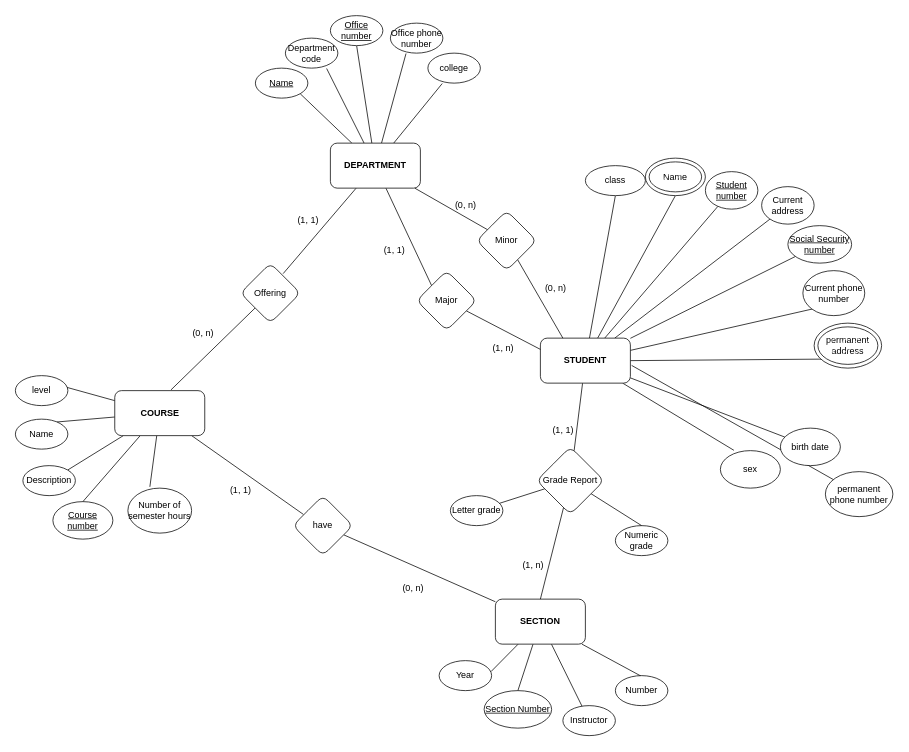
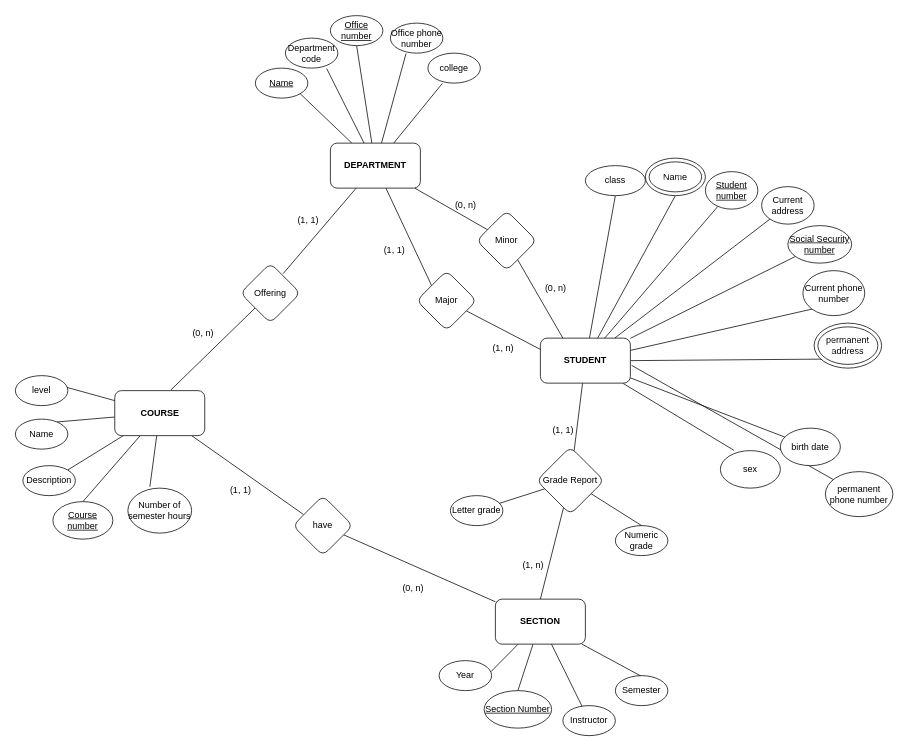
  <mxCell id="0" />
  <mxCell id="1" parent="0" />
  <mxCell id="2" style="edgeStyle=none;shape=connector;rounded=0;orthogonalLoop=1;jettySize=auto;html=1;entryX=0.274;entryY=1.012;entryDx=0;entryDy=0;entryPerimeter=0;labelBackgroundColor=default;strokeColor=default;fontFamily=Helvetica;fontSize=12;fontColor=default;endArrow=none;endFill=0;" edge="1" parent="1" source="10" target="35"><mxGeometry relative="1" as="geometry" /></mxCell>
  <mxCell id="3" style="edgeStyle=none;shape=connector;rounded=0;orthogonalLoop=1;jettySize=auto;html=1;labelBackgroundColor=default;strokeColor=default;fontFamily=Helvetica;fontSize=12;fontColor=default;endArrow=none;endFill=0;entryX=0.298;entryY=1.013;entryDx=0;entryDy=0;entryPerimeter=0;" edge="1" parent="1" source="10" target="36"><mxGeometry relative="1" as="geometry"><mxPoint x="540" y="60" as="targetPoint" /></mxGeometry></mxCell>
  <mxCell id="4" style="edgeStyle=none;shape=connector;rounded=0;orthogonalLoop=1;jettySize=auto;html=1;entryX=0.5;entryY=1;entryDx=0;entryDy=0;labelBackgroundColor=default;strokeColor=default;fontFamily=Helvetica;fontSize=12;fontColor=default;endArrow=none;endFill=0;" edge="1" parent="1" source="10" target="37"><mxGeometry relative="1" as="geometry" /></mxCell>
  <mxCell id="5" style="edgeStyle=none;shape=connector;rounded=0;orthogonalLoop=1;jettySize=auto;html=1;entryX=0.786;entryY=1.012;entryDx=0;entryDy=0;entryPerimeter=0;labelBackgroundColor=default;strokeColor=default;fontFamily=Helvetica;fontSize=12;fontColor=default;endArrow=none;endFill=0;" edge="1" parent="1" source="10" target="48"><mxGeometry relative="1" as="geometry" /></mxCell>
  <mxCell id="6" style="edgeStyle=none;shape=connector;rounded=0;orthogonalLoop=1;jettySize=auto;html=1;entryX=1;entryY=1;entryDx=0;entryDy=0;labelBackgroundColor=default;strokeColor=default;fontFamily=Helvetica;fontSize=12;fontColor=default;endArrow=none;endFill=0;" edge="1" parent="1" source="10" target="47"><mxGeometry relative="1" as="geometry" /></mxCell>
  <mxCell id="7" style="edgeStyle=none;shape=connector;rounded=0;orthogonalLoop=1;jettySize=auto;html=1;entryX=0;entryY=0;entryDx=0;entryDy=0;labelBackgroundColor=default;strokeColor=default;fontFamily=Helvetica;fontSize=12;fontColor=default;endArrow=none;endFill=0;" edge="1" parent="1" source="10" target="67"><mxGeometry relative="1" as="geometry" /></mxCell>
  <mxCell id="8" style="edgeStyle=none;shape=connector;rounded=0;orthogonalLoop=1;jettySize=auto;html=1;labelBackgroundColor=default;strokeColor=default;fontFamily=Helvetica;fontSize=12;fontColor=default;endArrow=none;endFill=0;" edge="1" parent="1" source="10" target="69"><mxGeometry relative="1" as="geometry" /></mxCell>
  <mxCell id="9" style="edgeStyle=none;shape=connector;rounded=0;orthogonalLoop=1;jettySize=auto;html=1;entryX=0.713;entryY=0.175;entryDx=0;entryDy=0;entryPerimeter=0;labelBackgroundColor=default;strokeColor=default;fontFamily=Helvetica;fontSize=12;fontColor=default;endArrow=none;endFill=0;" edge="1" parent="1" source="10" target="71"><mxGeometry relative="1" as="geometry" /></mxCell>
  <mxCell id="10" value="DEPARTMENT" style="rounded=1;whiteSpace=wrap;html=1;fontStyle=1" vertex="1" parent="1"><mxGeometry x="440" y="190" width="120" height="60" as="geometry" /></mxCell>
  <mxCell id="11" style="edgeStyle=none;shape=connector;rounded=0;orthogonalLoop=1;jettySize=auto;html=1;labelBackgroundColor=default;strokeColor=default;fontFamily=Helvetica;fontSize=12;fontColor=default;endArrow=none;endFill=0;" edge="1" parent="1" source="15" target="39"><mxGeometry relative="1" as="geometry" /></mxCell>
  <mxCell id="12" style="edgeStyle=none;shape=connector;rounded=0;orthogonalLoop=1;jettySize=auto;html=1;entryX=1;entryY=0.5;entryDx=0;entryDy=0;labelBackgroundColor=default;strokeColor=default;fontFamily=Helvetica;fontSize=12;fontColor=default;endArrow=none;endFill=0;" edge="1" parent="1" source="15" target="40"><mxGeometry relative="1" as="geometry" /></mxCell>
  <mxCell id="13" style="edgeStyle=none;shape=connector;rounded=0;orthogonalLoop=1;jettySize=auto;html=1;entryX=0.988;entryY=0.367;entryDx=0;entryDy=0;entryPerimeter=0;labelBackgroundColor=default;strokeColor=default;fontFamily=Helvetica;fontSize=12;fontColor=default;endArrow=none;endFill=0;" edge="1" parent="1" source="15" target="41"><mxGeometry relative="1" as="geometry" /></mxCell>
  <mxCell id="14" style="edgeStyle=none;shape=connector;rounded=0;orthogonalLoop=1;jettySize=auto;html=1;entryX=0.5;entryY=0;entryDx=0;entryDy=0;labelBackgroundColor=default;strokeColor=default;fontFamily=Helvetica;fontSize=12;fontColor=default;endArrow=none;endFill=0;" edge="1" parent="1" source="15" target="72"><mxGeometry relative="1" as="geometry" /></mxCell>
  <mxCell id="15" value="SECTION" style="rounded=1;whiteSpace=wrap;html=1;fontStyle=1" vertex="1" parent="1"><mxGeometry x="660" y="798" width="120" height="60" as="geometry" /></mxCell>
  <mxCell id="16" style="edgeStyle=none;shape=connector;rounded=0;orthogonalLoop=1;jettySize=auto;html=1;entryX=0.786;entryY=0.096;entryDx=0;entryDy=0;entryPerimeter=0;labelBackgroundColor=default;strokeColor=default;fontFamily=Helvetica;fontSize=12;fontColor=default;endArrow=none;endFill=0;" edge="1" parent="1" source="22" target="42"><mxGeometry relative="1" as="geometry" /></mxCell>
  <mxCell id="17" style="edgeStyle=none;shape=connector;rounded=0;orthogonalLoop=1;jettySize=auto;html=1;entryX=1;entryY=0;entryDx=0;entryDy=0;labelBackgroundColor=default;strokeColor=default;fontFamily=Helvetica;fontSize=12;fontColor=default;endArrow=none;endFill=0;" edge="1" parent="1" source="22" target="43"><mxGeometry relative="1" as="geometry" /></mxCell>
  <mxCell id="18" style="edgeStyle=none;shape=connector;rounded=0;orthogonalLoop=1;jettySize=auto;html=1;entryX=0.5;entryY=0;entryDx=0;entryDy=0;labelBackgroundColor=default;strokeColor=default;fontFamily=Helvetica;fontSize=12;fontColor=default;endArrow=none;endFill=0;" edge="1" parent="1" source="22" target="44"><mxGeometry relative="1" as="geometry" /></mxCell>
  <mxCell id="19" style="edgeStyle=none;shape=connector;rounded=0;orthogonalLoop=1;jettySize=auto;html=1;entryX=0.345;entryY=-0.029;entryDx=0;entryDy=0;entryPerimeter=0;labelBackgroundColor=default;strokeColor=default;fontFamily=Helvetica;fontSize=12;fontColor=default;endArrow=none;endFill=0;" edge="1" parent="1" source="22" target="45"><mxGeometry relative="1" as="geometry" /></mxCell>
  <mxCell id="20" style="edgeStyle=none;shape=connector;rounded=0;orthogonalLoop=1;jettySize=auto;html=1;entryX=0.286;entryY=0.054;entryDx=0;entryDy=0;entryPerimeter=0;labelBackgroundColor=default;strokeColor=default;fontFamily=Helvetica;fontSize=12;fontColor=default;endArrow=none;endFill=0;" edge="1" parent="1" source="22" target="46"><mxGeometry relative="1" as="geometry" /></mxCell>
  <mxCell id="21" style="edgeStyle=none;shape=connector;rounded=0;orthogonalLoop=1;jettySize=auto;html=1;entryX=0.175;entryY=0.313;entryDx=0;entryDy=0;entryPerimeter=0;labelBackgroundColor=default;strokeColor=default;fontFamily=Helvetica;fontSize=12;fontColor=default;endArrow=none;endFill=0;" edge="1" parent="1" source="22" target="74"><mxGeometry relative="1" as="geometry" /></mxCell>
  <mxCell id="22" value="COURSE" style="rounded=1;whiteSpace=wrap;html=1;fontStyle=1" vertex="1" parent="1"><mxGeometry x="152.5" y="520" width="120" height="60" as="geometry" /></mxCell>
  <mxCell id="23" style="rounded=0;orthogonalLoop=1;jettySize=auto;html=1;entryX=0.5;entryY=1;entryDx=0;entryDy=0;fontFamily=Helvetica;fontSize=12;fontColor=default;endArrow=none;endFill=0;" edge="1" parent="1" source="34" target="50"><mxGeometry relative="1" as="geometry" /></mxCell>
  <mxCell id="24" style="edgeStyle=none;shape=connector;rounded=0;orthogonalLoop=1;jettySize=auto;html=1;labelBackgroundColor=default;strokeColor=default;fontFamily=Helvetica;fontSize=12;fontColor=default;endArrow=none;endFill=0;" edge="1" parent="1" source="34" target="51"><mxGeometry relative="1" as="geometry" /></mxCell>
  <mxCell id="25" style="edgeStyle=none;shape=connector;rounded=0;orthogonalLoop=1;jettySize=auto;html=1;labelBackgroundColor=default;strokeColor=default;fontFamily=Helvetica;fontSize=12;fontColor=default;endArrow=none;endFill=0;" edge="1" parent="1" source="34" target="53"><mxGeometry relative="1" as="geometry" /></mxCell>
  <mxCell id="26" style="edgeStyle=none;shape=connector;rounded=0;orthogonalLoop=1;jettySize=auto;html=1;labelBackgroundColor=default;strokeColor=default;fontFamily=Helvetica;fontSize=12;fontColor=default;endArrow=none;endFill=0;" edge="1" parent="1" source="34" target="54"><mxGeometry relative="1" as="geometry" /></mxCell>
  <mxCell id="27" style="edgeStyle=none;shape=connector;rounded=0;orthogonalLoop=1;jettySize=auto;html=1;labelBackgroundColor=default;strokeColor=default;fontFamily=Helvetica;fontSize=12;fontColor=default;endArrow=none;endFill=0;entryX=0;entryY=1;entryDx=0;entryDy=0;" edge="1" parent="1" source="34" target="55"><mxGeometry relative="1" as="geometry"><mxPoint x="970" y="370" as="targetPoint" /></mxGeometry></mxCell>
  <mxCell id="28" style="edgeStyle=none;shape=connector;rounded=0;orthogonalLoop=1;jettySize=auto;html=1;exitX=1;exitY=0.5;exitDx=0;exitDy=0;entryX=0.063;entryY=0.86;entryDx=0;entryDy=0;entryPerimeter=0;labelBackgroundColor=default;strokeColor=default;fontFamily=Helvetica;fontSize=12;fontColor=default;endArrow=none;endFill=0;" edge="1" parent="1" source="34" target="64"><mxGeometry relative="1" as="geometry" /></mxCell>
  <mxCell id="29" style="edgeStyle=none;shape=connector;rounded=0;orthogonalLoop=1;jettySize=auto;html=1;labelBackgroundColor=default;strokeColor=default;fontFamily=Helvetica;fontSize=12;fontColor=default;endArrow=none;endFill=0;exitX=1.014;exitY=0.606;exitDx=0;exitDy=0;exitPerimeter=0;" edge="1" parent="1" source="34" target="57"><mxGeometry relative="1" as="geometry" /></mxCell>
  <mxCell id="30" style="edgeStyle=none;shape=connector;rounded=0;orthogonalLoop=1;jettySize=auto;html=1;labelBackgroundColor=default;strokeColor=default;fontFamily=Helvetica;fontSize=12;fontColor=default;endArrow=none;endFill=0;" edge="1" parent="1" source="34" target="58"><mxGeometry relative="1" as="geometry" /></mxCell>
  <mxCell id="31" style="edgeStyle=none;shape=connector;rounded=0;orthogonalLoop=1;jettySize=auto;html=1;entryX=0.226;entryY=-0.008;entryDx=0;entryDy=0;entryPerimeter=0;labelBackgroundColor=default;strokeColor=default;fontFamily=Helvetica;fontSize=12;fontColor=default;endArrow=none;endFill=0;" edge="1" parent="1" source="34" target="52"><mxGeometry relative="1" as="geometry" /></mxCell>
  <mxCell id="32" style="edgeStyle=none;shape=connector;rounded=0;orthogonalLoop=1;jettySize=auto;html=1;entryX=0.5;entryY=1;entryDx=0;entryDy=0;labelBackgroundColor=default;strokeColor=default;fontFamily=Helvetica;fontSize=12;fontColor=default;endArrow=none;endFill=0;" edge="1" parent="1" source="34" target="49"><mxGeometry relative="1" as="geometry" /></mxCell>
  <mxCell id="33" style="edgeStyle=none;shape=connector;rounded=0;orthogonalLoop=1;jettySize=auto;html=1;labelBackgroundColor=default;strokeColor=default;fontFamily=Helvetica;fontSize=12;fontColor=default;endArrow=none;endFill=0;" edge="1" parent="1" source="34" target="63"><mxGeometry relative="1" as="geometry" /></mxCell>
  <mxCell id="34" value="STUDENT" style="rounded=1;whiteSpace=wrap;html=1;fontStyle=1" vertex="1" parent="1"><mxGeometry x="720" y="450" width="120" height="60" as="geometry" /></mxCell>
  <mxCell id="35" value="college" style="ellipse;whiteSpace=wrap;html=1;" vertex="1" parent="1"><mxGeometry x="570" y="70" width="70" height="40" as="geometry" /></mxCell>
  <mxCell id="36" value="Office phone number" style="ellipse;whiteSpace=wrap;html=1;" vertex="1" parent="1"><mxGeometry x="520" y="30" width="70" height="40" as="geometry" /></mxCell>
  <mxCell id="37" value="Office number" style="ellipse;whiteSpace=wrap;html=1;fontStyle=4" vertex="1" parent="1"><mxGeometry x="440" y="20" width="70" height="40" as="geometry" /></mxCell>
  <mxCell id="38" value="Numeric grade" style="ellipse;whiteSpace=wrap;html=1;" vertex="1" parent="1"><mxGeometry x="820" y="700" width="70" height="40" as="geometry" /></mxCell>
  <mxCell id="39" value="Instructor" style="ellipse;whiteSpace=wrap;html=1;" vertex="1" parent="1"><mxGeometry x="750" y="940" width="70" height="40" as="geometry" /></mxCell>
- <mxCell id="40" value="Number" style="ellipse;whiteSpace=wrap;html=1;" vertex="1" parent="1"><mxGeometry x="820" y="900" width="70" height="40" as="geometry" /></mxCell>
+ <mxCell id="40" value="Semester" style="ellipse;whiteSpace=wrap;html=1;" vertex="1" parent="1"><mxGeometry x="820" y="900" width="70" height="40" as="geometry" /></mxCell>
  <mxCell id="41" value="Year" style="ellipse;whiteSpace=wrap;html=1;" vertex="1" parent="1"><mxGeometry x="585" y="880" width="70" height="40" as="geometry" /></mxCell>
  <mxCell id="42" value="Name" style="ellipse;whiteSpace=wrap;html=1;" vertex="1" parent="1"><mxGeometry x="20" y="558" width="70" height="40" as="geometry" /></mxCell>
  <mxCell id="43" value="Description" style="ellipse;whiteSpace=wrap;html=1;" vertex="1" parent="1"><mxGeometry x="30" y="620" width="70" height="40" as="geometry" /></mxCell>
  <mxCell id="44" value="Course number" style="ellipse;whiteSpace=wrap;html=1;fontStyle=4" vertex="1" parent="1"><mxGeometry x="70" y="668" width="80" height="50" as="geometry" /></mxCell>
  <mxCell id="45" value="Number of semester hours" style="ellipse;whiteSpace=wrap;html=1;" vertex="1" parent="1"><mxGeometry x="170" y="650" width="85" height="60" as="geometry" /></mxCell>
  <mxCell id="46" value="level" style="ellipse;whiteSpace=wrap;html=1;" vertex="1" parent="1"><mxGeometry x="20" y="500" width="70" height="40" as="geometry" /></mxCell>
  <mxCell id="47" value="Name" style="ellipse;whiteSpace=wrap;html=1;fontStyle=4" vertex="1" parent="1"><mxGeometry x="340" y="90" width="70" height="40" as="geometry" /></mxCell>
  <mxCell id="48" value="Department code" style="ellipse;whiteSpace=wrap;html=1;" vertex="1" parent="1"><mxGeometry x="380" y="50" width="70" height="40" as="geometry" /></mxCell>
  <mxCell id="49" value="class" style="ellipse;whiteSpace=wrap;html=1;" vertex="1" parent="1"><mxGeometry x="780" y="220" width="80" height="40" as="geometry" /></mxCell>
  <mxCell id="50" value="Name" style="ellipse;whiteSpace=wrap;html=1;" vertex="1" parent="1"><mxGeometry x="860" y="210" width="80" height="50" as="geometry" /></mxCell>
  <mxCell id="51" value="Student number" style="ellipse;whiteSpace=wrap;html=1;fontStyle=4" vertex="1" parent="1"><mxGeometry x="940" y="228" width="70" height="50" as="geometry" /></mxCell>
  <mxCell id="52" value="sex" style="ellipse;whiteSpace=wrap;html=1;" vertex="1" parent="1"><mxGeometry x="960" y="600" width="80" height="50" as="geometry" /></mxCell>
  <mxCell id="53" value="Social Security number" style="ellipse;whiteSpace=wrap;html=1;fontStyle=4" vertex="1" parent="1"><mxGeometry x="1050" y="300" width="85" height="50" as="geometry" /></mxCell>
  <mxCell id="54" value="Current address" style="ellipse;whiteSpace=wrap;html=1;" vertex="1" parent="1"><mxGeometry x="1015" y="248" width="70" height="50" as="geometry" /></mxCell>
  <mxCell id="55" value="Current phone number" style="ellipse;whiteSpace=wrap;html=1;" vertex="1" parent="1"><mxGeometry x="1070" y="360" width="82.5" height="60" as="geometry" /></mxCell>
  <mxCell id="56" value="permanent address" style="ellipse;whiteSpace=wrap;html=1;" vertex="1" parent="1"><mxGeometry x="1085" y="430" width="90" height="60" as="geometry" /></mxCell>
  <mxCell id="57" value="permanent phone number" style="ellipse;whiteSpace=wrap;html=1;" vertex="1" parent="1"><mxGeometry x="1100" y="628" width="90" height="60" as="geometry" /></mxCell>
  <mxCell id="58" value="birth date" style="ellipse;whiteSpace=wrap;html=1;" vertex="1" parent="1"><mxGeometry x="1040" y="570" width="80" height="50" as="geometry" /></mxCell>
  <mxCell id="59" value="Letter grade" style="ellipse;whiteSpace=wrap;html=1;" vertex="1" parent="1"><mxGeometry x="600" y="660" width="70" height="40" as="geometry" /></mxCell>
  <mxCell id="60" style="edgeStyle=none;shape=connector;rounded=0;orthogonalLoop=1;jettySize=auto;html=1;labelBackgroundColor=default;strokeColor=default;fontFamily=Helvetica;fontSize=12;fontColor=default;endArrow=none;endFill=0;" edge="1" parent="1" source="63" target="59"><mxGeometry relative="1" as="geometry" /></mxCell>
  <mxCell id="61" style="edgeStyle=none;shape=connector;rounded=0;orthogonalLoop=1;jettySize=auto;html=1;entryX=0.5;entryY=0;entryDx=0;entryDy=0;labelBackgroundColor=default;strokeColor=default;fontFamily=Helvetica;fontSize=12;fontColor=default;endArrow=none;endFill=0;" edge="1" parent="1" source="63" target="38"><mxGeometry relative="1" as="geometry" /></mxCell>
  <mxCell id="62" style="edgeStyle=none;shape=connector;rounded=0;orthogonalLoop=1;jettySize=auto;html=1;entryX=0.5;entryY=0;entryDx=0;entryDy=0;labelBackgroundColor=default;strokeColor=default;fontFamily=Helvetica;fontSize=12;fontColor=default;endArrow=none;endFill=0;" edge="1" parent="1" source="63" target="15"><mxGeometry relative="1" as="geometry" /></mxCell>
  <mxCell id="63" value="Grade Report" style="rhombus;whiteSpace=wrap;html=1;rounded=1;strokeColor=default;fontFamily=Helvetica;fontSize=12;fontColor=default;fillColor=default;" vertex="1" parent="1"><mxGeometry x="715" y="595" width="90" height="90" as="geometry" /></mxCell>
  <mxCell id="64" value="" style="ellipse;whiteSpace=wrap;html=1;rounded=1;strokeColor=default;fontFamily=Helvetica;fontSize=12;fontColor=default;fillColor=default;fillStyle=hatch;" vertex="1" parent="1"><mxGeometry x="1090" y="435" width="80" height="50" as="geometry" /></mxCell>
  <mxCell id="65" value="" style="ellipse;whiteSpace=wrap;html=1;rounded=1;strokeColor=default;fontFamily=Helvetica;fontSize=12;fontColor=default;fillColor=default;fillStyle=hatch;" vertex="1" parent="1"><mxGeometry x="865" y="215" width="70" height="40" as="geometry" /></mxCell>
  <mxCell id="66" style="edgeStyle=none;shape=connector;rounded=0;orthogonalLoop=1;jettySize=auto;html=1;entryX=0;entryY=0.25;entryDx=0;entryDy=0;labelBackgroundColor=default;strokeColor=default;fontFamily=Helvetica;fontSize=12;fontColor=default;endArrow=none;endFill=0;" edge="1" parent="1" source="67" target="34"><mxGeometry relative="1" as="geometry" /></mxCell>
  <mxCell id="67" value="Major" style="rhombus;whiteSpace=wrap;html=1;rounded=1;strokeColor=default;fontFamily=Helvetica;fontSize=12;fontColor=default;fillColor=default;" vertex="1" parent="1"><mxGeometry x="555" y="360" width="80" height="80" as="geometry" /></mxCell>
  <mxCell id="68" style="edgeStyle=none;shape=connector;rounded=0;orthogonalLoop=1;jettySize=auto;html=1;entryX=0.25;entryY=0;entryDx=0;entryDy=0;labelBackgroundColor=default;strokeColor=default;fontFamily=Helvetica;fontSize=12;fontColor=default;endArrow=none;endFill=0;" edge="1" parent="1" source="69" target="34"><mxGeometry relative="1" as="geometry" /></mxCell>
  <mxCell id="69" value="Minor" style="rhombus;whiteSpace=wrap;html=1;rounded=1;strokeColor=default;fontFamily=Helvetica;fontSize=12;fontColor=default;fillColor=default;" vertex="1" parent="1"><mxGeometry x="635" y="280" width="80" height="80" as="geometry" /></mxCell>
  <mxCell id="70" style="edgeStyle=none;shape=connector;rounded=0;orthogonalLoop=1;jettySize=auto;html=1;entryX=0.625;entryY=-0.017;entryDx=0;entryDy=0;entryPerimeter=0;labelBackgroundColor=default;strokeColor=default;fontFamily=Helvetica;fontSize=12;fontColor=default;endArrow=none;endFill=0;" edge="1" parent="1" source="71" target="22"><mxGeometry relative="1" as="geometry" /></mxCell>
  <mxCell id="71" value="Offering" style="rhombus;whiteSpace=wrap;html=1;rounded=1;strokeColor=default;fontFamily=Helvetica;fontSize=12;fontColor=default;fillColor=default;" vertex="1" parent="1"><mxGeometry x="320" y="350" width="80" height="80" as="geometry" /></mxCell>
  <mxCell id="72" value="Section Number" style="ellipse;whiteSpace=wrap;html=1;rounded=1;strokeColor=default;fontFamily=Helvetica;fontSize=12;fontColor=default;fillColor=default;fontStyle=4" vertex="1" parent="1"><mxGeometry x="645" y="920" width="90" height="50" as="geometry" /></mxCell>
  <mxCell id="73" style="edgeStyle=none;shape=connector;rounded=0;orthogonalLoop=1;jettySize=auto;html=1;labelBackgroundColor=default;strokeColor=default;fontFamily=Helvetica;fontSize=12;fontColor=default;endArrow=none;endFill=0;" edge="1" parent="1" source="74" target="15"><mxGeometry relative="1" as="geometry" /></mxCell>
  <mxCell id="74" value="have" style="rhombus;whiteSpace=wrap;html=1;rounded=1;strokeColor=default;fontFamily=Helvetica;fontSize=12;fontColor=default;fillColor=default;" vertex="1" parent="1"><mxGeometry x="390" y="660" width="80" height="80" as="geometry" /></mxCell>
  <mxCell id="75" value="(0, n)" style="text;html=1;align=center;verticalAlign=middle;resizable=0;points=[];autosize=1;strokeColor=none;fillColor=none;fontSize=12;fontFamily=Helvetica;fontColor=default;" vertex="1" parent="1"><mxGeometry x="595" y="258" width="50" height="30" as="geometry" /></mxCell>
  <mxCell id="76" value="(0, n)" style="text;html=1;align=center;verticalAlign=middle;resizable=0;points=[];autosize=1;strokeColor=none;fillColor=none;fontSize=12;fontFamily=Helvetica;fontColor=default;" vertex="1" parent="1"><mxGeometry x="715" y="368" width="50" height="30" as="geometry" /></mxCell>
  <mxCell id="77" value="(1, n)" style="text;html=1;align=center;verticalAlign=middle;resizable=0;points=[];autosize=1;strokeColor=none;fillColor=none;fontSize=12;fontFamily=Helvetica;fontColor=default;" vertex="1" parent="1"><mxGeometry x="645" y="448" width="50" height="30" as="geometry" /></mxCell>
  <mxCell id="78" value="(1, 1)" style="text;html=1;align=center;verticalAlign=middle;resizable=0;points=[];autosize=1;strokeColor=none;fillColor=none;fontSize=12;fontFamily=Helvetica;fontColor=default;" vertex="1" parent="1"><mxGeometry x="500" y="318" width="50" height="30" as="geometry" /></mxCell>
  <mxCell id="79" value="(1, 1)" style="text;html=1;align=center;verticalAlign=middle;resizable=0;points=[];autosize=1;strokeColor=none;fillColor=none;fontSize=12;fontFamily=Helvetica;fontColor=default;" vertex="1" parent="1"><mxGeometry x="385" y="278" width="50" height="30" as="geometry" /></mxCell>
  <mxCell id="80" value="(0, n)" style="text;html=1;align=center;verticalAlign=middle;resizable=0;points=[];autosize=1;strokeColor=none;fillColor=none;fontSize=12;fontFamily=Helvetica;fontColor=default;" vertex="1" parent="1"><mxGeometry x="245" y="428" width="50" height="30" as="geometry" /></mxCell>
  <mxCell id="81" value="(1, 1)" style="text;html=1;align=center;verticalAlign=middle;resizable=0;points=[];autosize=1;strokeColor=none;fillColor=none;fontSize=12;fontFamily=Helvetica;fontColor=default;" vertex="1" parent="1"><mxGeometry x="295" y="638" width="50" height="30" as="geometry" /></mxCell>
  <mxCell id="82" value="(0, n)" style="text;html=1;align=center;verticalAlign=middle;resizable=0;points=[];autosize=1;strokeColor=none;fillColor=none;fontSize=12;fontFamily=Helvetica;fontColor=default;" vertex="1" parent="1"><mxGeometry x="525" y="768" width="50" height="30" as="geometry" /></mxCell>
  <mxCell id="83" value="(1, 1)" style="text;html=1;align=center;verticalAlign=middle;resizable=0;points=[];autosize=1;strokeColor=none;fillColor=none;fontSize=12;fontFamily=Helvetica;fontColor=default;" vertex="1" parent="1"><mxGeometry x="725" y="558" width="50" height="30" as="geometry" /></mxCell>
  <mxCell id="84" value="(1, n)" style="text;html=1;align=center;verticalAlign=middle;resizable=0;points=[];autosize=1;strokeColor=none;fillColor=none;fontSize=12;fontFamily=Helvetica;fontColor=default;" vertex="1" parent="1"><mxGeometry x="685" y="738" width="50" height="30" as="geometry" /></mxCell>
